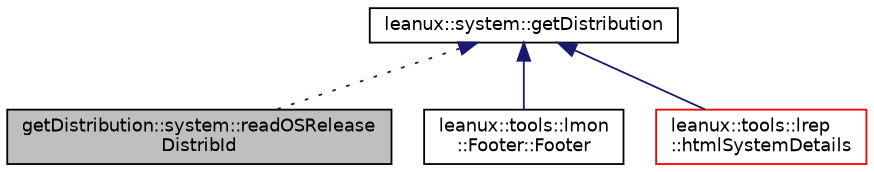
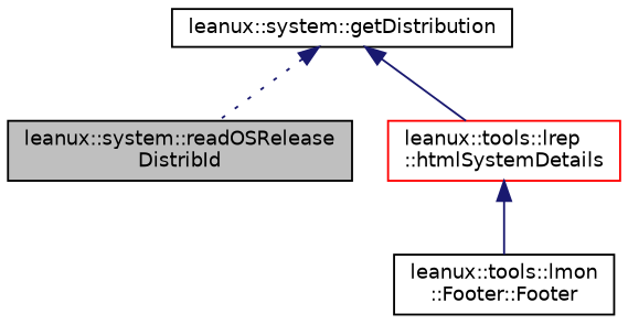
  digraph {
    rankdir=TB
    node [color=black fontname=Helvetica fontsize=10 shape=record]
    edge [color=midnightblue dir=back fontname=Helvetica fontsize=10 labelfontname=Helvetica labelfontsize=10 style=solid]
-   n1 [fillcolor=grey75 fontcolor=black height=0.2 label="getDistribution::system::readOSRelease\lDistribId" style=filled width=0.4]
+   n1 [fillcolor=grey75 fontcolor=black height=0.2 label="leanux::system::readOSRelease\lDistribId" style=filled width=0.4]
    n2 [height=0.2 label="leanux::system::getDistribution" width=0.4]
    n3 [height=0.2 label="leanux::tools::lmon\l::Footer::Footer" width=0.4]
    n4 [color=red height=0.2 label="leanux::tools::lrep\l::htmlSystemDetails" width=0.4]
    n2 -> n1 [style=dotted]
-   n2 -> n3
+   n4 -> n3
    n2 -> n4
  }
